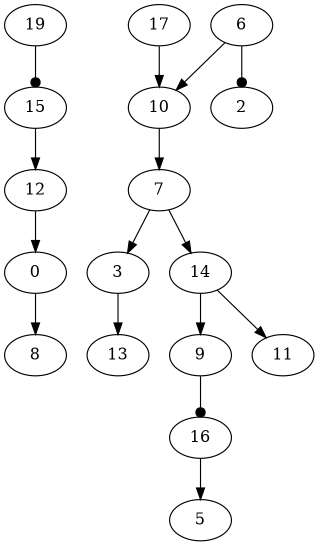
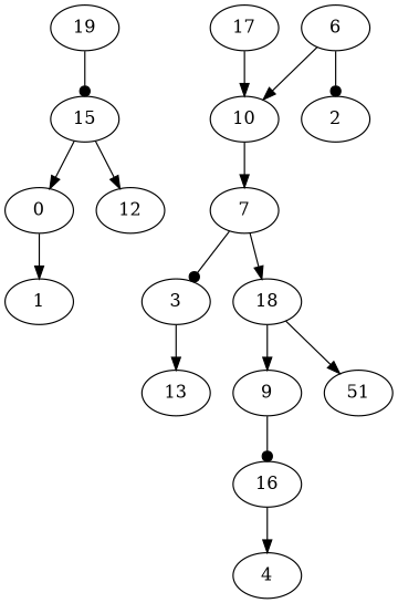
  digraph {
    edge [Label=3 arrowhead=normal]
    19
    15
    0
    12
    6
    10
    2
-   8
+   8 [label=1]
    7
    3
-   18 [label=14]
+   18
    17
    13
    9
-   11
+   11 [label=51]
    16
-   4 [label=5]
+   4
    19 -> 15 [Label=5 arrowhead=dot]
-   12 -> 0
+   15 -> 0
    15 -> 12 [Label=9]
    0 -> 8 [Label=6]
    6 -> 10 [Label=1]
    6 -> 2 [Label=5 arrowhead=dot]
    10 -> 7
-   7 -> 3 [Label=5]
+   7 -> 3 [Label=5 arrowhead=dot]
    7 -> 18 [Label=2]
    3 -> 13
    18 -> 9 [Label=1]
    18 -> 11
    17 -> 10 [Label=6]
    9 -> 16 [arrowhead=dot]
    16 -> 4 [Label=8]
  }
